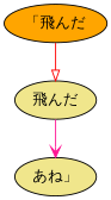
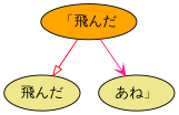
  digraph {
    fontname="Roboto Mono"
    node [fillcolor=khaki fontname="Roboto Mono" style=filled]
    edge [fontname="Roboto Mono"]
    n1 [fillcolor=orange label="「飛んだ"]
    n2 [label="飛んだ"]
    n3 [label="あね」"]
    n1 -> n2 [arrowhead=onormal color=red]
-   n2 -> n3 [arrowhead=vee color=deeppink]
+   n1 -> n3 [arrowhead=vee color=deeppink]
  }
